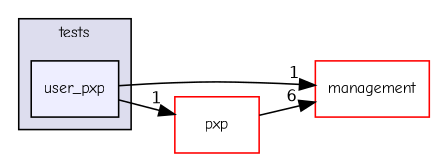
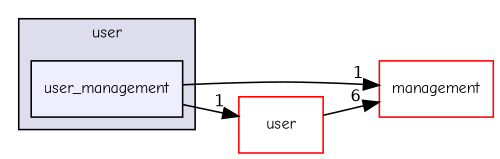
  digraph {
    compound=true
    fontname="Comic Neue"
    rankdir=LR
    node [fillcolor=white fontname="Comic Neue" fontsize=10 shape=box style=filled color=red]
    edge [fontname="Comic Neue" headlabel=1 labeldistance=1.5 labelfontname=Helvetica labelfontsize=10]
-   n1 [fillcolor="#eeeeff" label=user_pxp pencolor=black color=""]
+   n1 [fillcolor="#eeeeff" label=user_management pencolor=black color=""]
    n2 [label=management]
-   n3 [label=pxp]
+   n3 [label=user]
    subgraph cluster_1 {
      bgcolor="#ddddee"
      fontsize=10
-     label=tests
+     label=user
      pencolor=black
      n1
    }
    n1 -> n2
    n1 -> n3
    n3 -> n2 [headlabel=6]
  }
